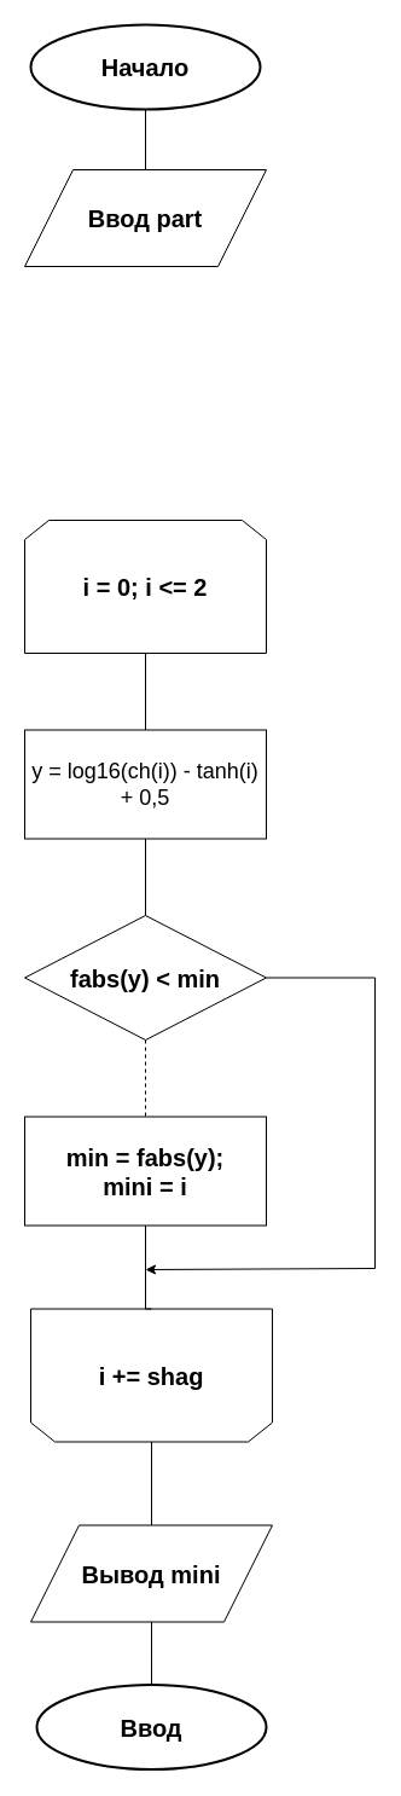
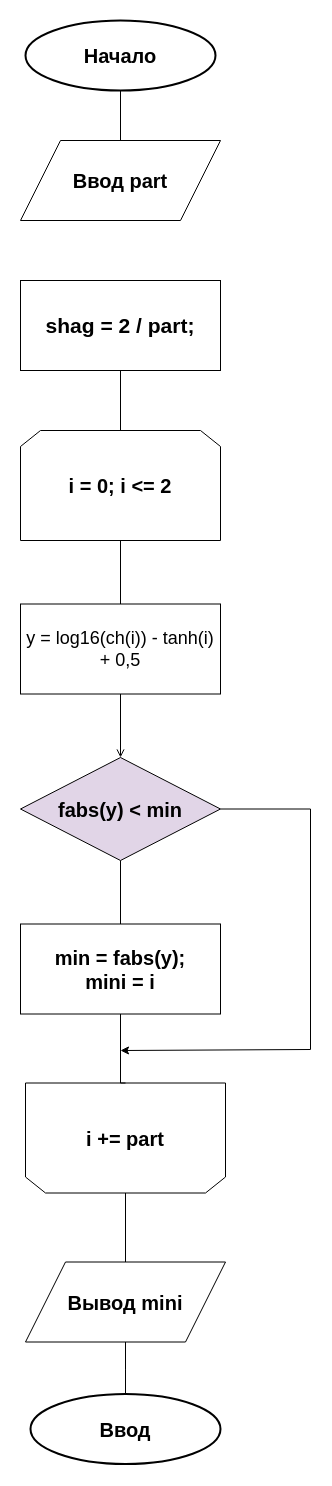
  <mxCell id="0" />
  <mxCell id="1" parent="0" />
  <mxCell id="2" value="&lt;font style=&quot;font-size: 20px&quot;&gt;&lt;b&gt;Ввод part&lt;/b&gt;&lt;/font&gt;" style="shape=parallelogram;perimeter=parallelogramPerimeter;whiteSpace=wrap;html=1;" parent="1" vertex="1"><mxGeometry x="20" y="140" width="200" height="80" as="geometry" /></mxCell>
  <mxCell id="3" value="" style="endArrow=none;html=1;entryX=0.5;entryY=1;entryDx=0;entryDy=0;exitX=0.5;exitY=0;exitDx=0;exitDy=0;" parent="1" source="2" edge="1"><mxGeometry width="50" height="50" relative="1" as="geometry"><mxPoint x="-100" y="220" as="sourcePoint" /><mxPoint x="120" y="90" as="targetPoint" /></mxGeometry></mxCell>
+ <mxCell id="4" style="edgeStyle=orthogonalEdgeStyle;rounded=0;orthogonalLoop=1;jettySize=auto;html=1;exitX=0.5;exitY=1;exitDx=0;exitDy=0;entryX=0.5;entryY=0;entryDx=0;entryDy=0;endArrow=none;endFill=0;" parent="1" source="5" target="6" edge="1"><mxGeometry relative="1" as="geometry" /></mxCell>
+ <mxCell id="5" value="&lt;b&gt;&lt;font style=&quot;font-size: 21px&quot;&gt;shag = 2 / part;&lt;/font&gt;&lt;/b&gt;" style="rounded=0;whiteSpace=wrap;html=1;" parent="1" vertex="1"><mxGeometry x="20" y="280" width="200" height="90" as="geometry" /></mxCell>
  <mxCell id="6" value="&lt;b&gt;&lt;font style=&quot;font-size: 20px&quot;&gt;i = 0; i &amp;lt;= 2&lt;/font&gt;&lt;/b&gt;" style="shape=loopLimit;whiteSpace=wrap;html=1;" parent="1" vertex="1"><mxGeometry x="20" y="430" width="200" height="110" as="geometry" /></mxCell>
  <mxCell id="7" style="edgeStyle=orthogonalEdgeStyle;rounded=0;orthogonalLoop=1;jettySize=auto;html=1;exitX=0.5;exitY=0;exitDx=0;exitDy=0;entryX=0.5;entryY=1;entryDx=0;entryDy=0;endArrow=none;endFill=0;" parent="1" source="9" target="6" edge="1"><mxGeometry relative="1" as="geometry" /></mxCell>
- <mxCell id="8" style="edgeStyle=orthogonalEdgeStyle;rounded=0;orthogonalLoop=1;jettySize=auto;html=1;exitX=0.5;exitY=1;exitDx=0;exitDy=0;entryX=0.5;entryY=0;entryDx=0;entryDy=0;endArrow=none;endFill=0;" parent="1" source="9" target="16" edge="1"><mxGeometry relative="1" as="geometry" /></mxCell>
+ <mxCell id="8" style="edgeStyle=orthogonalEdgeStyle;rounded=0;orthogonalLoop=1;jettySize=auto;html=1;exitX=0.5;exitY=1;exitDx=0;exitDy=0;entryX=0.5;entryY=0;entryDx=0;entryDy=0;endArrow=open;endFill=0;" parent="1" source="9" target="16" edge="1"><mxGeometry relative="1" as="geometry" /></mxCell>
  <mxCell id="9" value="&lt;font style=&quot;font-size: 18px&quot;&gt;y = log16(ch(i)) - tanh(i) + 0,5&lt;/font&gt;" style="rounded=0;whiteSpace=wrap;html=1;" parent="1" vertex="1"><mxGeometry x="20" y="603.5" width="200" height="90" as="geometry" /></mxCell>
  <mxCell id="10" style="edgeStyle=orthogonalEdgeStyle;rounded=0;orthogonalLoop=1;jettySize=auto;html=1;exitX=0.5;exitY=0;exitDx=0;exitDy=0;entryX=0.5;entryY=0;entryDx=0;entryDy=0;endArrow=none;endFill=0;" parent="1" source="11" target="13" edge="1"><mxGeometry relative="1" as="geometry" /></mxCell>
- <mxCell id="11" value="&lt;span style=&quot;font-size: 20px&quot;&gt;&lt;b&gt;i += shag&lt;/b&gt;&lt;/span&gt;" style="shape=loopLimit;whiteSpace=wrap;html=1;direction=west;" parent="1" vertex="1"><mxGeometry x="25" y="1082.5" width="200" height="110" as="geometry" /></mxCell>
+ <mxCell id="11" value="&lt;span style=&quot;font-size: 20px&quot;&gt;&lt;b&gt;i += part&lt;/b&gt;&lt;/span&gt;" style="shape=loopLimit;whiteSpace=wrap;html=1;direction=west;" parent="1" vertex="1"><mxGeometry x="25" y="1082.5" width="200" height="110" as="geometry" /></mxCell>
  <mxCell id="12" style="edgeStyle=orthogonalEdgeStyle;rounded=0;orthogonalLoop=1;jettySize=auto;html=1;exitX=0.5;exitY=1;exitDx=0;exitDy=0;entryX=0.5;entryY=0;entryDx=0;entryDy=0;endArrow=none;endFill=0;" parent="1" source="13" edge="1"><mxGeometry relative="1" as="geometry"><mxPoint x="125" y="1395.638" as="targetPoint" /></mxGeometry></mxCell>
  <mxCell id="13" value="&lt;span style=&quot;font-size: 20px&quot;&gt;&lt;b&gt;Вывод mini&lt;/b&gt;&lt;/span&gt;" style="shape=parallelogram;perimeter=parallelogramPerimeter;whiteSpace=wrap;html=1;" parent="1" vertex="1"><mxGeometry x="25" y="1261.5" width="200" height="80" as="geometry" /></mxCell>
- <mxCell id="14" style="edgeStyle=orthogonalEdgeStyle;rounded=0;orthogonalLoop=1;jettySize=auto;html=1;exitX=0.5;exitY=1;exitDx=0;exitDy=0;entryX=0.5;entryY=0;entryDx=0;entryDy=0;endArrow=none;endFill=0;dashed=1;" parent="1" source="16" target="18" edge="1"><mxGeometry relative="1" as="geometry" /></mxCell>
+ <mxCell id="14" style="edgeStyle=orthogonalEdgeStyle;rounded=0;orthogonalLoop=1;jettySize=auto;html=1;exitX=0.5;exitY=1;exitDx=0;exitDy=0;entryX=0.5;entryY=0;entryDx=0;entryDy=0;endArrow=none;endFill=0;" parent="1" source="16" target="18" edge="1"><mxGeometry relative="1" as="geometry" /></mxCell>
  <mxCell id="15" style="edgeStyle=orthogonalEdgeStyle;rounded=0;orthogonalLoop=1;jettySize=auto;html=1;exitX=1;exitY=0.5;exitDx=0;exitDy=0;" edge="1" parent="1" source="16"><mxGeometry relative="1" as="geometry"><mxPoint x="120" y="1050" as="targetPoint" /><Array as="points"><mxPoint x="310" y="809" /><mxPoint x="310" y="1049" /></Array></mxGeometry></mxCell>
- <mxCell id="16" value="&lt;b&gt;&lt;font style=&quot;font-size: 20px&quot;&gt;fabs(y) &amp;lt; min&lt;/font&gt;&lt;/b&gt;" style="rhombus;whiteSpace=wrap;html=1;" parent="1" vertex="1"><mxGeometry x="20" y="757" width="200" height="103" as="geometry" /></mxCell>
+ <mxCell id="16" value="&lt;b&gt;&lt;font style=&quot;font-size: 20px&quot;&gt;fabs(y) &amp;lt; min&lt;/font&gt;&lt;/b&gt;" style="rhombus;whiteSpace=wrap;html=1;fillColor=#e1d5e7;" parent="1" vertex="1"><mxGeometry x="20" y="757" width="200" height="103" as="geometry" /></mxCell>
  <mxCell id="17" style="edgeStyle=orthogonalEdgeStyle;rounded=0;orthogonalLoop=1;jettySize=auto;html=1;exitX=0.5;exitY=1;exitDx=0;exitDy=0;entryX=0.5;entryY=1;entryDx=0;entryDy=0;endArrow=none;endFill=0;" parent="1" source="18" target="11" edge="1"><mxGeometry relative="1" as="geometry"><Array as="points"><mxPoint x="120" y="1083" /></Array></mxGeometry></mxCell>
  <mxCell id="18" value="&lt;font style=&quot;font-size: 20px&quot;&gt;&lt;b&gt;min = fabs(y); &lt;br&gt;mini = i&lt;/b&gt;&lt;/font&gt;" style="rounded=0;whiteSpace=wrap;html=1;" parent="1" vertex="1"><mxGeometry x="20" y="923.5" width="200" height="90" as="geometry" /></mxCell>
  <mxCell id="19" value="&lt;b&gt;&lt;font style=&quot;font-size: 20px&quot;&gt;Начало&lt;/font&gt;&lt;/b&gt;" style="strokeWidth=2;html=1;shape=mxgraph.flowchart.start_1;whiteSpace=wrap;" parent="1" vertex="1"><mxGeometry x="25" width="190" height="70" as="geometry" y="20" /></mxCell>
  <mxCell id="20" value="&lt;b&gt;&lt;font style=&quot;font-size: 20px&quot;&gt;Ввод&lt;/font&gt;&lt;/b&gt;" style="strokeWidth=2;html=1;shape=mxgraph.flowchart.start_1;whiteSpace=wrap;" parent="1" vertex="1"><mxGeometry x="30" y="1393.534" width="190" height="70" as="geometry" /></mxCell>
